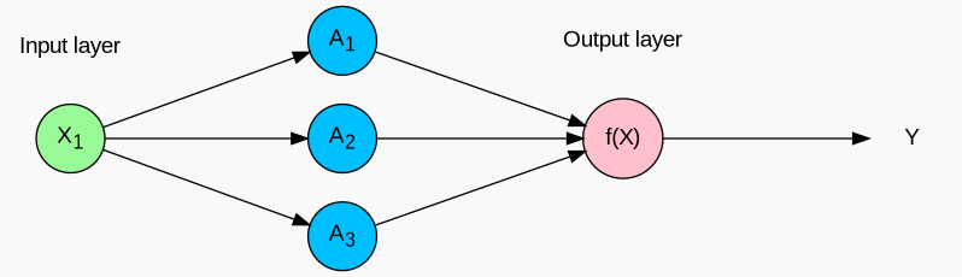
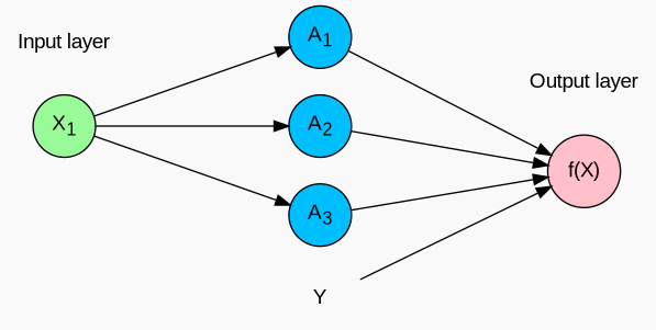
  digraph {
    bgcolor="#f9f9f9"
    rankdir=LR
    ranksep=1.5
    splines=false
    node [fillcolor=none fontname=Arial shape=circle style=filled]
    edge [style=solid]
    n1 [label="Input layer" shape=plaintext]
    n2 [label="Output layer" shape=plaintext]
    n3 [label=<Y> shape=plaintext]
    n4 [fillcolor=palegreen label=<X<sub>1</sub>>]
    n5 [fillcolor=deepskyblue label=<A<sub>1</sub>>]
    n6 [fillcolor=deepskyblue label=<A<sub>2</sub>>]
    n7 [fillcolor=deepskyblue label=<A<sub>3</sub>>]
    n8 [fillcolor=pink label=<f(X)>]
    subgraph sub_1 {
      n1
      n2
      n3
    }
    subgraph sub_2 {
      n4
    }
    subgraph sub_3 {
      n5
      n6
      n7
    }
    subgraph sub_4 {
      n8
    }
    subgraph sub_5 {
      rank=same
      n1
      n4
    }
    subgraph sub_6 {
      rank=same
      n5
      n6
      n7
    }
    subgraph sub_7 {
      rank=same
      n2
      n8
    }
    subgraph sub_8 {
      n3
      n4
      n5
      n6
      n7
      n8
    }
    n1 -> n4 [style=invis]
    n2 -> n8 [style=invis]
    n4 -> n5
    n4 -> n6
    n4 -> n7
    n5 -> n6 [style=invis]
    n5 -> n8
    n6 -> n7 [style=invis]
    n6 -> n8
    n7 -> n8
-   n8 -> n3
+   n3 -> n8
  }
